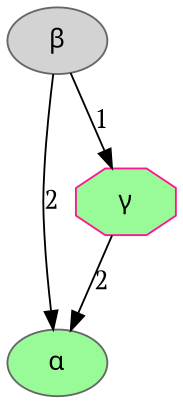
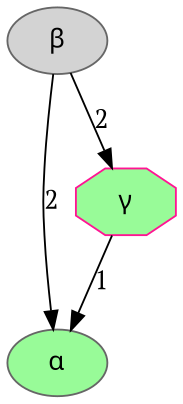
  digraph {
    fontname="PT Serif"
    node [color=gray40 fillcolor=palegreen fontname="PT Serif" shape=ellipse style=filled]
    edge [fontname="PT Serif"]
    n1 [label="&alpha;"]
    n2 [fillcolor=lightgrey label="&beta;"]
    n3 [color=deeppink label="&gamma;" shape=octagon]
    n2 -> n1 [label=2]
-   n2 -> n3 [label=1]
-   n3 -> n1 [label=2]
+   n2 -> n3 [label=2]
+   n3 -> n1 [label=1]
  }
